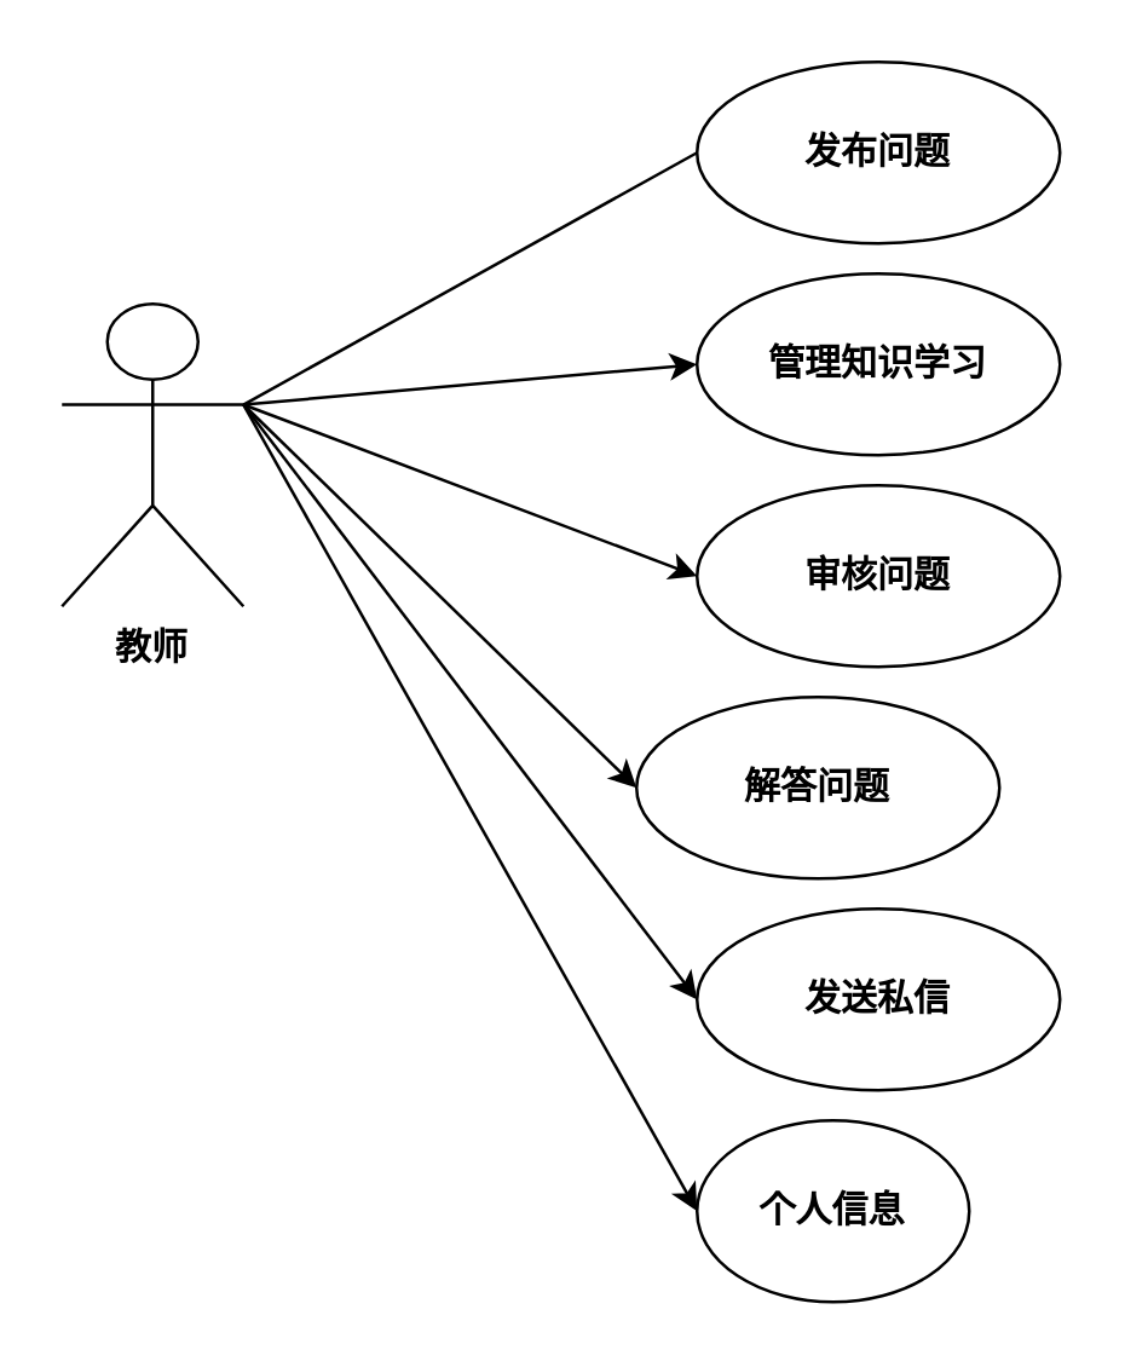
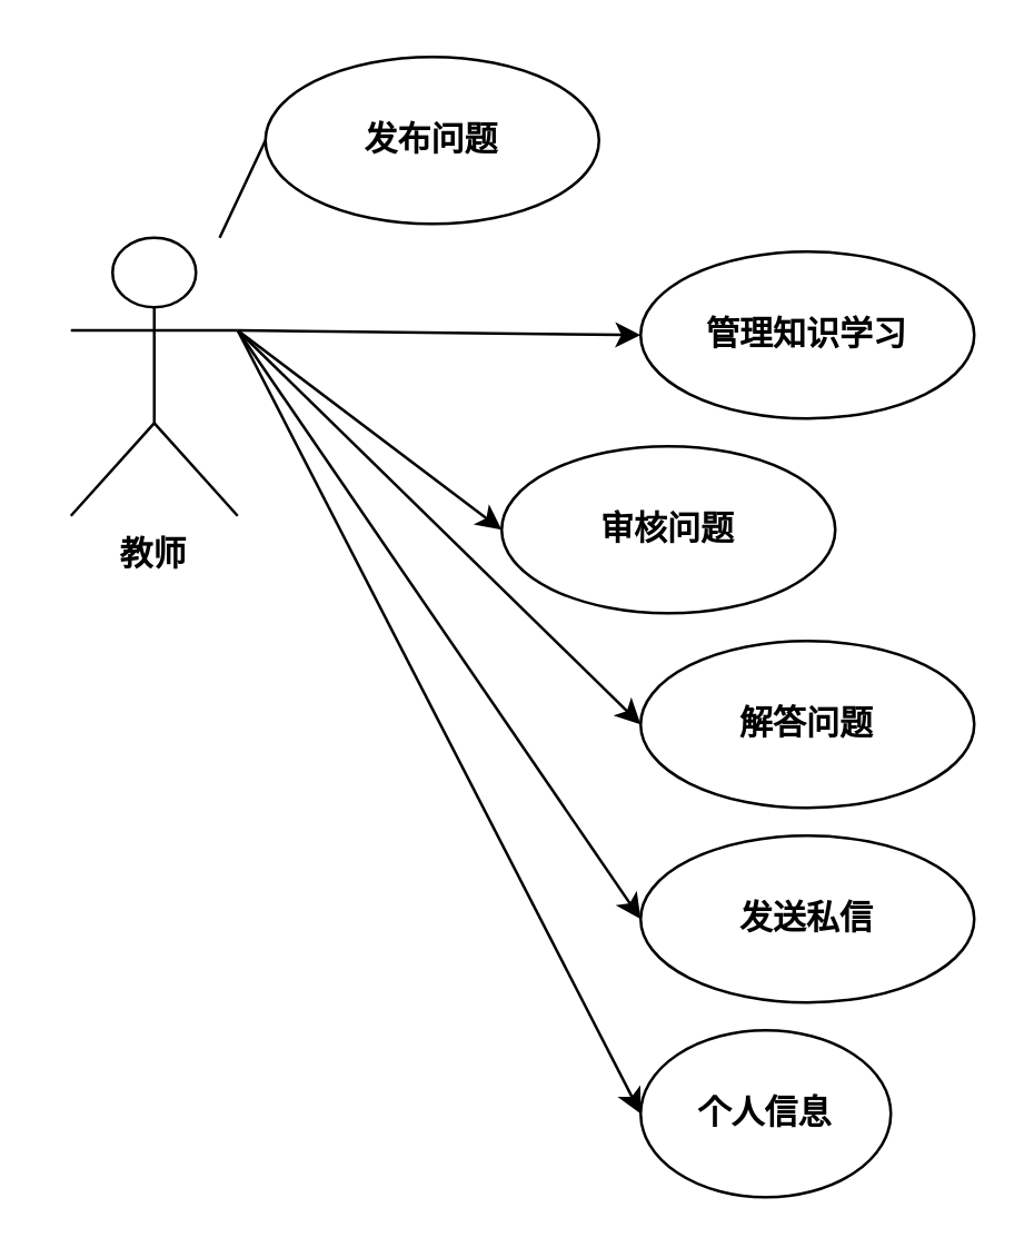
  <mxCell id="0" />
  <mxCell id="1" parent="0" />
- <mxCell id="2" value="发布问题" style="rounded=1;whiteSpace=wrap;html=1;fontFamily=Helvetica;fontStyle=1;shape=ellipse;perimeter=ellipsePerimeter;" parent="1" vertex="1"><mxGeometry x="230" y="20" width="120" height="60" as="geometry" /></mxCell>
+ <mxCell id="2" value="发布问题" style="rounded=1;whiteSpace=wrap;html=1;fontFamily=Helvetica;fontStyle=1;shape=ellipse;perimeter=ellipsePerimeter;" parent="1" vertex="1"><mxGeometry x="95" y="20" width="120" height="60" as="geometry" /></mxCell>
  <mxCell id="3" style="rounded=0;orthogonalLoop=1;jettySize=auto;html=1;entryX=0;entryY=0.5;entryDx=0;entryDy=0;endArrow=none;" parent="1" source="9" target="2" edge="1"><mxGeometry relative="1" as="geometry"><mxPoint x="270" y="50" as="targetPoint" /></mxGeometry></mxCell>
  <mxCell id="4" style="edgeStyle=none;shape=connector;rounded=0;orthogonalLoop=1;jettySize=auto;html=1;entryX=0;entryY=0.5;entryDx=0;entryDy=0;labelBackgroundColor=default;fontFamily=Helvetica;fontSize=12;fontColor=default;endArrow=classic;exitX=1;exitY=0.333;exitDx=0;exitDy=0;exitPerimeter=0;" parent="1" source="9" target="10" edge="1"><mxGeometry relative="1" as="geometry" /></mxCell>
  <mxCell id="5" style="edgeStyle=none;shape=connector;rounded=0;orthogonalLoop=1;jettySize=auto;html=1;labelBackgroundColor=default;fontFamily=Helvetica;fontSize=12;fontColor=default;endArrow=classic;entryX=0;entryY=0.5;entryDx=0;entryDy=0;exitX=1;exitY=0.333;exitDx=0;exitDy=0;exitPerimeter=0;" parent="1" source="9" target="11" edge="1"><mxGeometry relative="1" as="geometry"><mxPoint x="230" y="-10" as="targetPoint" /></mxGeometry></mxCell>
  <mxCell id="6" style="edgeStyle=none;shape=connector;rounded=0;orthogonalLoop=1;jettySize=auto;html=1;entryX=0;entryY=0.5;entryDx=0;entryDy=0;labelBackgroundColor=default;fontFamily=Helvetica;fontSize=12;fontColor=default;endArrow=classic;exitX=1;exitY=0.333;exitDx=0;exitDy=0;exitPerimeter=0;" parent="1" source="9" target="12" edge="1"><mxGeometry relative="1" as="geometry" /></mxCell>
  <mxCell id="7" style="edgeStyle=none;shape=connector;rounded=0;orthogonalLoop=1;jettySize=auto;html=1;exitX=1;exitY=0.333;exitDx=0;exitDy=0;exitPerimeter=0;entryX=0;entryY=0.5;entryDx=0;entryDy=0;labelBackgroundColor=default;fontFamily=Helvetica;fontSize=12;fontColor=default;endArrow=classic;" parent="1" source="9" target="13" edge="1"><mxGeometry relative="1" as="geometry" /></mxCell>
  <mxCell id="8" style="edgeStyle=none;shape=connector;rounded=0;orthogonalLoop=1;jettySize=auto;html=1;exitX=1;exitY=0.333;exitDx=0;exitDy=0;exitPerimeter=0;entryX=0;entryY=0.5;entryDx=0;entryDy=0;labelBackgroundColor=default;fontFamily=Helvetica;fontSize=12;fontColor=default;endArrow=classic;" parent="1" source="9" target="14" edge="1"><mxGeometry relative="1" as="geometry" /></mxCell>
- <mxCell id="9" value="教师" style="shape=umlActor;verticalLabelPosition=bottom;verticalAlign=top;outlineConnect=0;labelBackgroundColor=none;fontStyle=1;strokeWidth=1;fontFamily=Times New Roman;" parent="1" vertex="1"><mxGeometry x="20" y="100" width="60" height="100" as="geometry" /></mxCell>
+ <mxCell id="9" value="教师" style="shape=umlActor;verticalLabelPosition=bottom;verticalAlign=top;outlineConnect=0;labelBackgroundColor=none;fontStyle=1;strokeWidth=1;fontFamily=Times New Roman;" parent="1" vertex="1"><mxGeometry x="25" y="85" width="60" height="100" as="geometry" /></mxCell>
  <mxCell id="10" value="管理知识学习" style="rounded=1;whiteSpace=wrap;html=1;fontFamily=Helvetica;fontStyle=1;shape=ellipse;perimeter=ellipsePerimeter;" parent="1" vertex="1"><mxGeometry x="230" y="90" width="120" height="60" as="geometry" /></mxCell>
- <mxCell id="11" value="解答问题" style="rounded=1;whiteSpace=wrap;html=1;fontFamily=Helvetica;fontStyle=1;shape=ellipse;perimeter=ellipsePerimeter;" parent="1" vertex="1"><mxGeometry x="210" y="230" width="120" height="60" as="geometry" /></mxCell>
+ <mxCell id="11" value="解答问题" style="rounded=1;whiteSpace=wrap;html=1;fontFamily=Helvetica;fontStyle=1;shape=ellipse;perimeter=ellipsePerimeter;" parent="1" vertex="1"><mxGeometry x="230" y="230" width="120" height="60" as="geometry" /></mxCell>
  <mxCell id="12" value="个人信息" style="rounded=1;whiteSpace=wrap;html=1;fontFamily=Helvetica;fontStyle=1;shape=ellipse;perimeter=ellipsePerimeter;" parent="1" vertex="1"><mxGeometry x="230" y="370" width="90" height="60" as="geometry" /></mxCell>
  <mxCell id="13" value="发送私信" style="rounded=1;whiteSpace=wrap;html=1;fontFamily=Helvetica;fontStyle=1;shape=ellipse;perimeter=ellipsePerimeter;" parent="1" vertex="1"><mxGeometry x="230" y="300" width="120" height="60" as="geometry" /></mxCell>
- <mxCell id="14" value="审核问题" style="rounded=1;whiteSpace=wrap;html=1;fontFamily=Helvetica;fontStyle=1;shape=ellipse;perimeter=ellipsePerimeter;" parent="1" vertex="1"><mxGeometry x="230" y="160" width="120" height="60" as="geometry" /></mxCell>
+ <mxCell id="14" value="审核问题" style="rounded=1;whiteSpace=wrap;html=1;fontFamily=Helvetica;fontStyle=1;shape=ellipse;perimeter=ellipsePerimeter;" parent="1" vertex="1"><mxGeometry x="180" y="160" width="120" height="60" as="geometry" /></mxCell>
